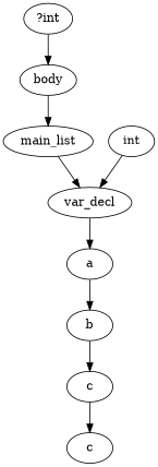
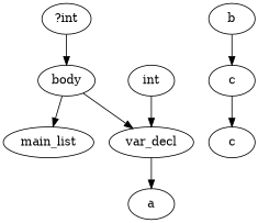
  digraph {
    n1 [label="?int"]
    n2 [label=body]
    n3 [label=main_list]
    n4 [label=var_decl]
    n5 [label=a]
    n6 [label=b]
    n7 [label=int]
    n8 [label=c]
    n9 [label=c]
    n1 -> n2
    n2 -> n3
-   n3 -> n4
+   n2 -> n4
    n4 -> n5
-   n5 -> n6
    n6 -> n8
    n7 -> n4
    n8 -> n9
  }
